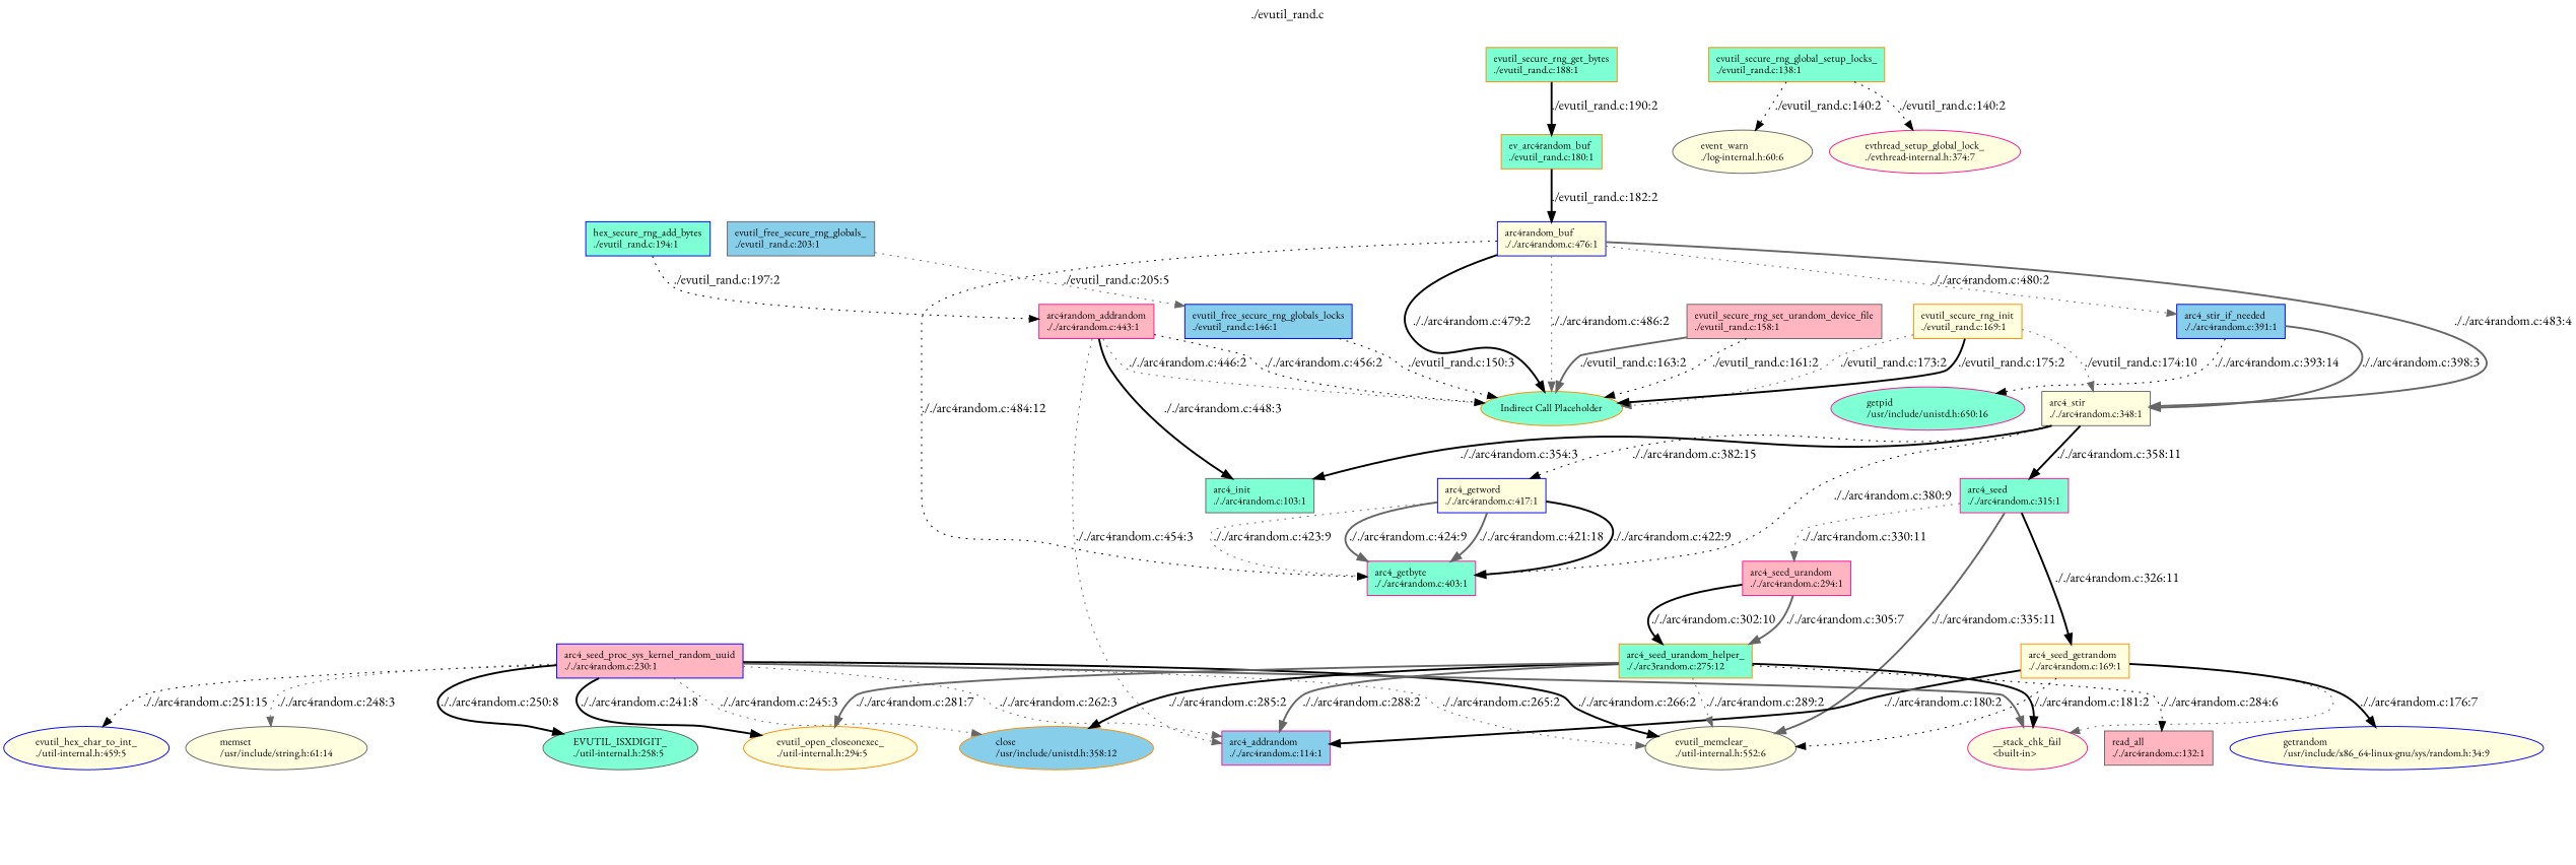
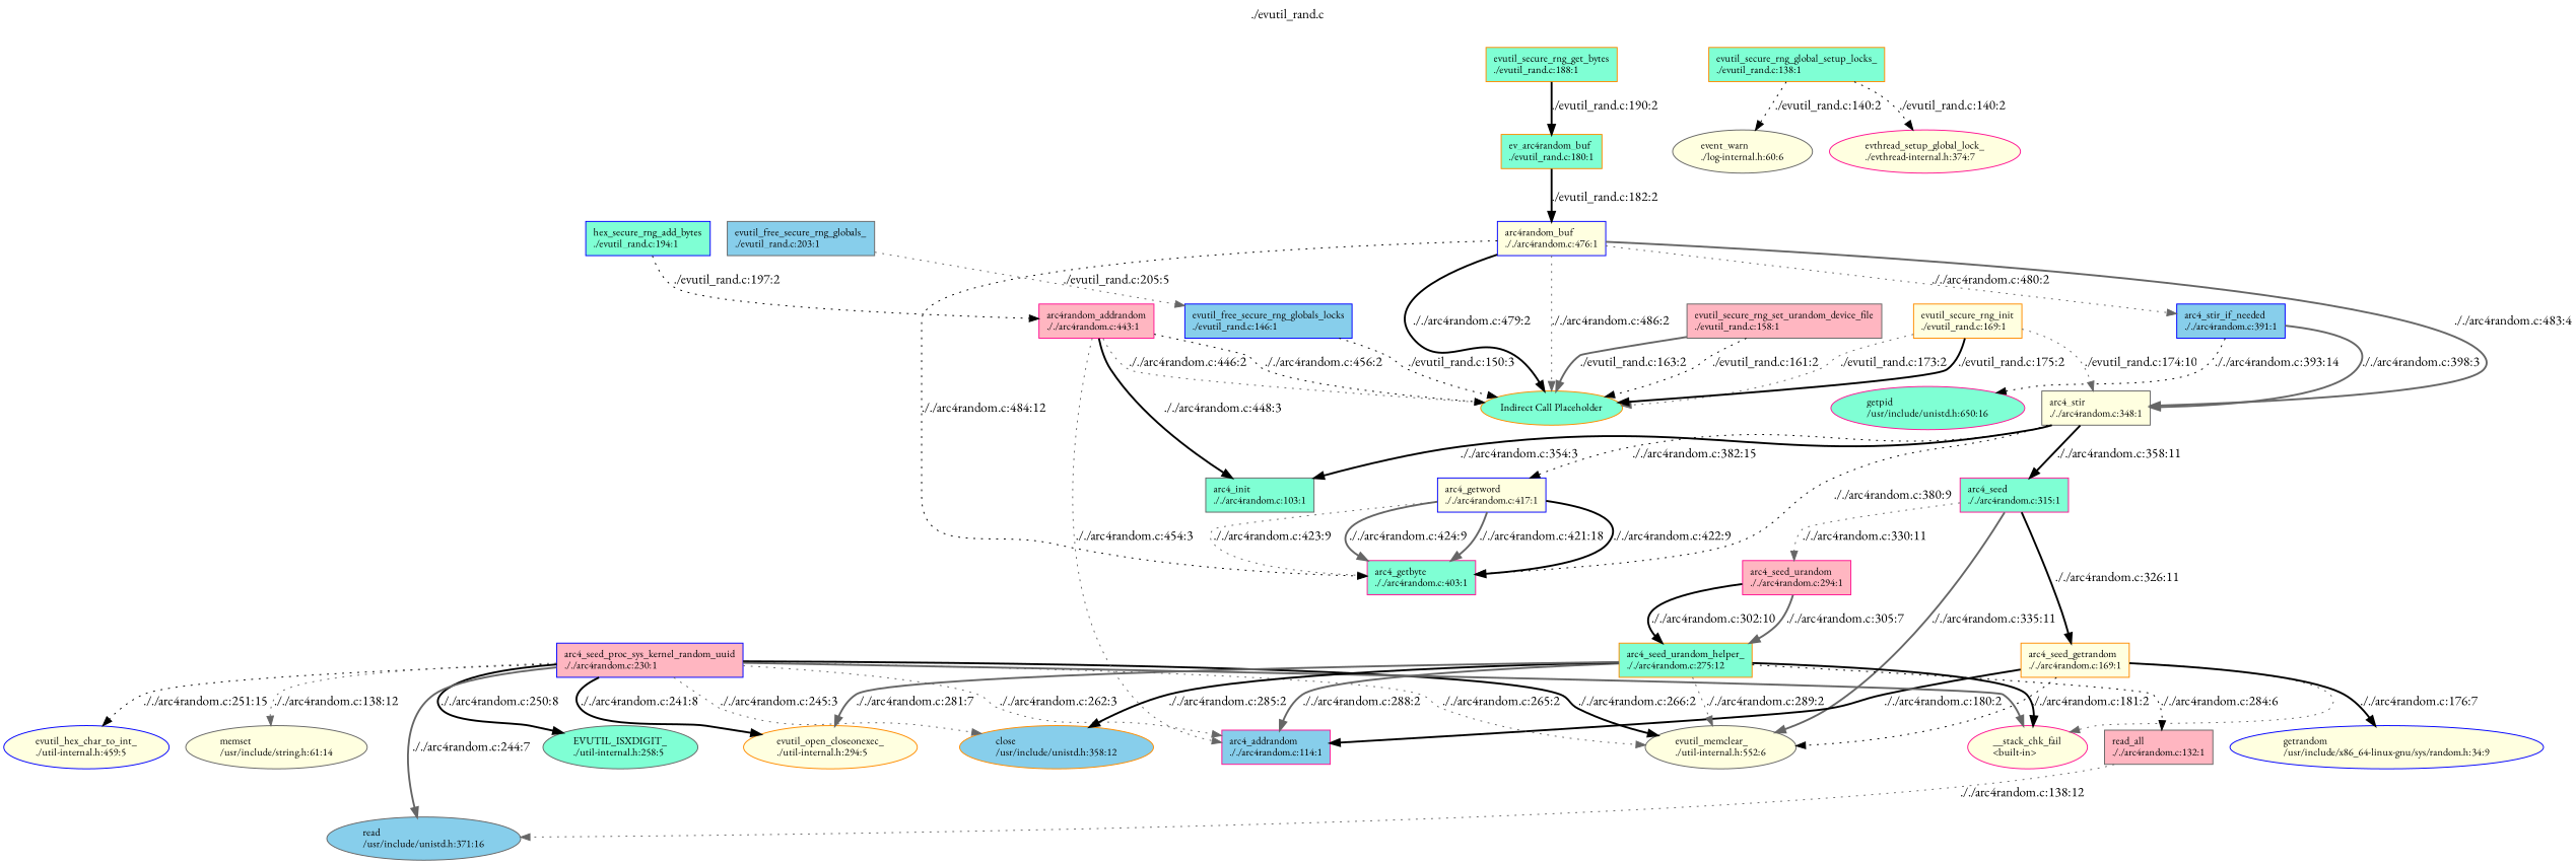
  digraph {
    fontname="EB Garamond"
    label="./evutil_rand.c"
    labelloc=top
    node [color=gray40 fillcolor=lightyellow fontname="EB Garamond" fontsize=11 shape=box style=filled]
    edge [arrowhead=normal color=black fontcolor="#000000" fontname="EB Garamond" style=dotted]
    n1 [color=deeppink fillcolor=skyblue label="arc4_addrandom\l././arc4random.c:114:1\l"]
    n2 [color=deeppink fillcolor=aquamarine label="arc4_getbyte\l././arc4random.c:403:1\l"]
    n3 [color=blue label="arc4_getword\l././arc4random.c:417:1\l"]
    n4 [fillcolor=aquamarine label="arc4_init\l././arc4random.c:103:1\l"]
    n5 [color=deeppink fillcolor=aquamarine label="arc4_seed\l././arc4random.c:315:1\l"]
    n6 [color=darkorange label="arc4_seed_getrandom\l././arc4random.c:169:1\l"]
    n7 [color=deeppink fillcolor=lightpink label="arc4_seed_urandom\l././arc4random.c:294:1\l"]
    n8 [label="evutil_memclear_\l./util-internal.h:552:6\l" shape=ellipse]
    n9 [color=deeppink label="__stack_chk_fail\l<built-in>\l" shape=ellipse]
    n10 [color=blue label="getrandom\l/usr/include/x86_64-linux-gnu/sys/random.h:34:9\l" shape=ellipse]
    n11 [color=blue fillcolor=lightpink label="arc4_seed_proc_sys_kernel_random_uuid\l././arc4random.c:230:1\l"]
    n12 [fillcolor=aquamarine label="EVUTIL_ISXDIGIT_\l./util-internal.h:258:5\l" shape=ellipse]
    n13 [color=darkorange fillcolor=skyblue label="close\l/usr/include/unistd.h:358:12\l" shape=ellipse]
    n14 [color=blue label="evutil_hex_char_to_int_\l./util-internal.h:459:5\l" shape=ellipse]
    n15 [color=darkorange label="evutil_open_closeonexec_\l./util-internal.h:294:5\l" shape=ellipse]
    n16 [label="memset\l/usr/include/string.h:61:14\l" shape=ellipse]
-   n18 [color=darkorange fillcolor=aquamarine label="arc4_seed_urandom_helper_\l././arc3random.c:275:12\l"]
+   n17 [fillcolor=skyblue label="read\l/usr/include/unistd.h:371:16\l" shape=ellipse]
+   n18 [color=darkorange fillcolor=aquamarine label="arc4_seed_urandom_helper_\l././arc4random.c:275:12\l"]
    n19 [fillcolor=lightpink label="read_all\l././arc4random.c:132:1\l"]
    n20 [label="arc4_stir\l././arc4random.c:348:1\l"]
    n21 [color=blue fillcolor=skyblue label="arc4_stir_if_needed\l././arc4random.c:391:1\l"]
    n22 [color=deeppink fillcolor=aquamarine label="getpid\l/usr/include/unistd.h:650:16\l" shape=ellipse]
    n23 [color=deeppink fillcolor=lightpink label="arc4random_addrandom\l././arc4random.c:443:1\l"]
    n24 [color=darkorange fillcolor=aquamarine label="Indirect Call Placeholder\l" shape=ellipse]
    n25 [color=blue label="arc4random_buf\l././arc4random.c:476:1\l"]
    n26 [color=darkorange fillcolor=aquamarine label="ev_arc4random_buf\l./evutil_rand.c:180:1\l"]
    n27 [color=blue fillcolor=skyblue label="evutil_free_secure_rng_globals_locks\l./evutil_rand.c:146:1\l"]
    n28 [label="event_warn\l./log-internal.h:60:6\l" shape=ellipse]
    n29 [color=deeppink label="evthread_setup_global_lock_\l./evthread-internal.h:374:7\l" shape=ellipse]
    n30 [fillcolor=skyblue label="evutil_free_secure_rng_globals_\l./evutil_rand.c:203:1\l"]
    n31 [color=blue fillcolor=aquamarine label="hex_secure_rng_add_bytes\l./evutil_rand.c:194:1\l"]
    n32 [color=darkorange fillcolor=aquamarine label="evutil_secure_rng_get_bytes\l./evutil_rand.c:188:1\l"]
    n33 [color=darkorange fillcolor=aquamarine label="evutil_secure_rng_global_setup_locks_\l./evutil_rand.c:138:1\l"]
    n34 [color=darkorange label="evutil_secure_rng_init\l./evutil_rand.c:169:1\l"]
    n35 [fillcolor=lightpink label="evutil_secure_rng_set_urandom_device_file\l./evutil_rand.c:158:1\l"]
    n3 -> n2 [color=gray40 label="././arc4random.c:421:18" style=bold]
    n3 -> n2 [label="././arc4random.c:422:9" style=bold]
    n3 -> n2 [color=gray40 label="././arc4random.c:423:9"]
    n3 -> n2 [color=gray40 label="././arc4random.c:424:9" style=bold]
    n5 -> n6 [label="././arc4random.c:326:11" style=bold]
    n5 -> n7 [color=gray40 label="././arc4random.c:330:11"]
    n5 -> n8 [color=gray40 label="././arc4random.c:335:11" style=bold]
    n6 -> n1 [label="././arc4random.c:180:2" style=bold]
    n6 -> n8 [label="././arc4random.c:181:2"]
    n6 -> n9 [color=gray40 fontcolor=""]
    n6 -> n10 [label="././arc4random.c:176:7" style=bold]
    n7 -> n18 [label="././arc4random.c:302:10" style=bold]
    n7 -> n18 [color=gray40 label="././arc4random.c:305:7" style=bold]
    n11 -> n1 [color=gray40 label="././arc4random.c:262:3"]
    n11 -> n8 [color=gray40 label="././arc4random.c:265:2"]
    n11 -> n8 [label="././arc4random.c:266:2" style=bold]
    n11 -> n9 [color=gray40 style=bold fontcolor=""]
    n11 -> n12 [label="././arc4random.c:250:8" style=bold]
    n11 -> n13 [color=gray40 label="././arc4random.c:245:3"]
    n11 -> n14 [label="././arc4random.c:251:15"]
    n11 -> n15 [label="././arc4random.c:241:8" style=bold]
-   n11 -> n16 [color=gray40 label="././arc4random.c:248:3"]
+   n11 -> n16 [color=gray40 label="././arc4random.c:138:12"]
+   n11 -> n17 [color=gray40 label="././arc4random.c:244:7" style=bold]
    n18 -> n1 [color=gray40 label="././arc4random.c:288:2" style=bold]
    n18 -> n8 [color=gray40 label="././arc4random.c:289:2"]
    n18 -> n9 [style=bold fontcolor=""]
    n18 -> n13 [label="././arc4random.c:285:2" style=bold]
    n18 -> n15 [color=gray40 label="././arc4random.c:281:7" style=bold]
    n18 -> n19 [label="././arc4random.c:284:6"]
+   n19 -> n17 [color=gray40 label="././arc4random.c:138:12"]
    n20 -> n2 [label="././arc4random.c:380:9"]
    n20 -> n3 [label="././arc4random.c:382:15"]
    n20 -> n4 [label="././arc4random.c:354:3" style=bold]
    n20 -> n5 [label="././arc4random.c:358:11" style=bold]
    n21 -> n20 [color=gray40 label="././arc4random.c:398:3" style=bold]
    n21 -> n22 [label="././arc4random.c:393:14"]
    n23 -> n1 [color=gray40 label="././arc4random.c:454:3"]
    n23 -> n4 [label="././arc4random.c:448:3" style=bold]
    n23 -> n24 [color=gray40 label="././arc4random.c:446:2"]
    n23 -> n24 [label="././arc4random.c:456:2"]
    n25 -> n2 [label="././arc4random.c:484:12"]
    n25 -> n20 [color=gray40 label="././arc4random.c:483:4" style=bold]
    n25 -> n21 [color=gray40 label="././arc4random.c:480:2"]
    n25 -> n24 [label="././arc4random.c:479:2" style=bold]
    n25 -> n24 [color=gray40 label="././arc4random.c:486:2"]
    n26 -> n25 [label="./evutil_rand.c:182:2" style=bold]
    n27 -> n24 [label="./evutil_rand.c:150:3"]
    n30 -> n27 [color=gray40 label="./evutil_rand.c:205:5"]
    n31 -> n23 [label="./evutil_rand.c:197:2"]
    n32 -> n26 [label="./evutil_rand.c:190:2" style=bold]
    n33 -> n28 [label="./evutil_rand.c:140:2"]
    n33 -> n29 [label="./evutil_rand.c:140:2"]
    n34 -> n20 [color=gray40 label="./evutil_rand.c:174:10"]
    n34 -> n24 [color=gray40 label="./evutil_rand.c:173:2"]
    n34 -> n24 [label="./evutil_rand.c:175:2" style=bold]
    n35 -> n24 [label="./evutil_rand.c:161:2"]
    n35 -> n24 [color=gray40 label="./evutil_rand.c:163:2" style=bold]
  }
